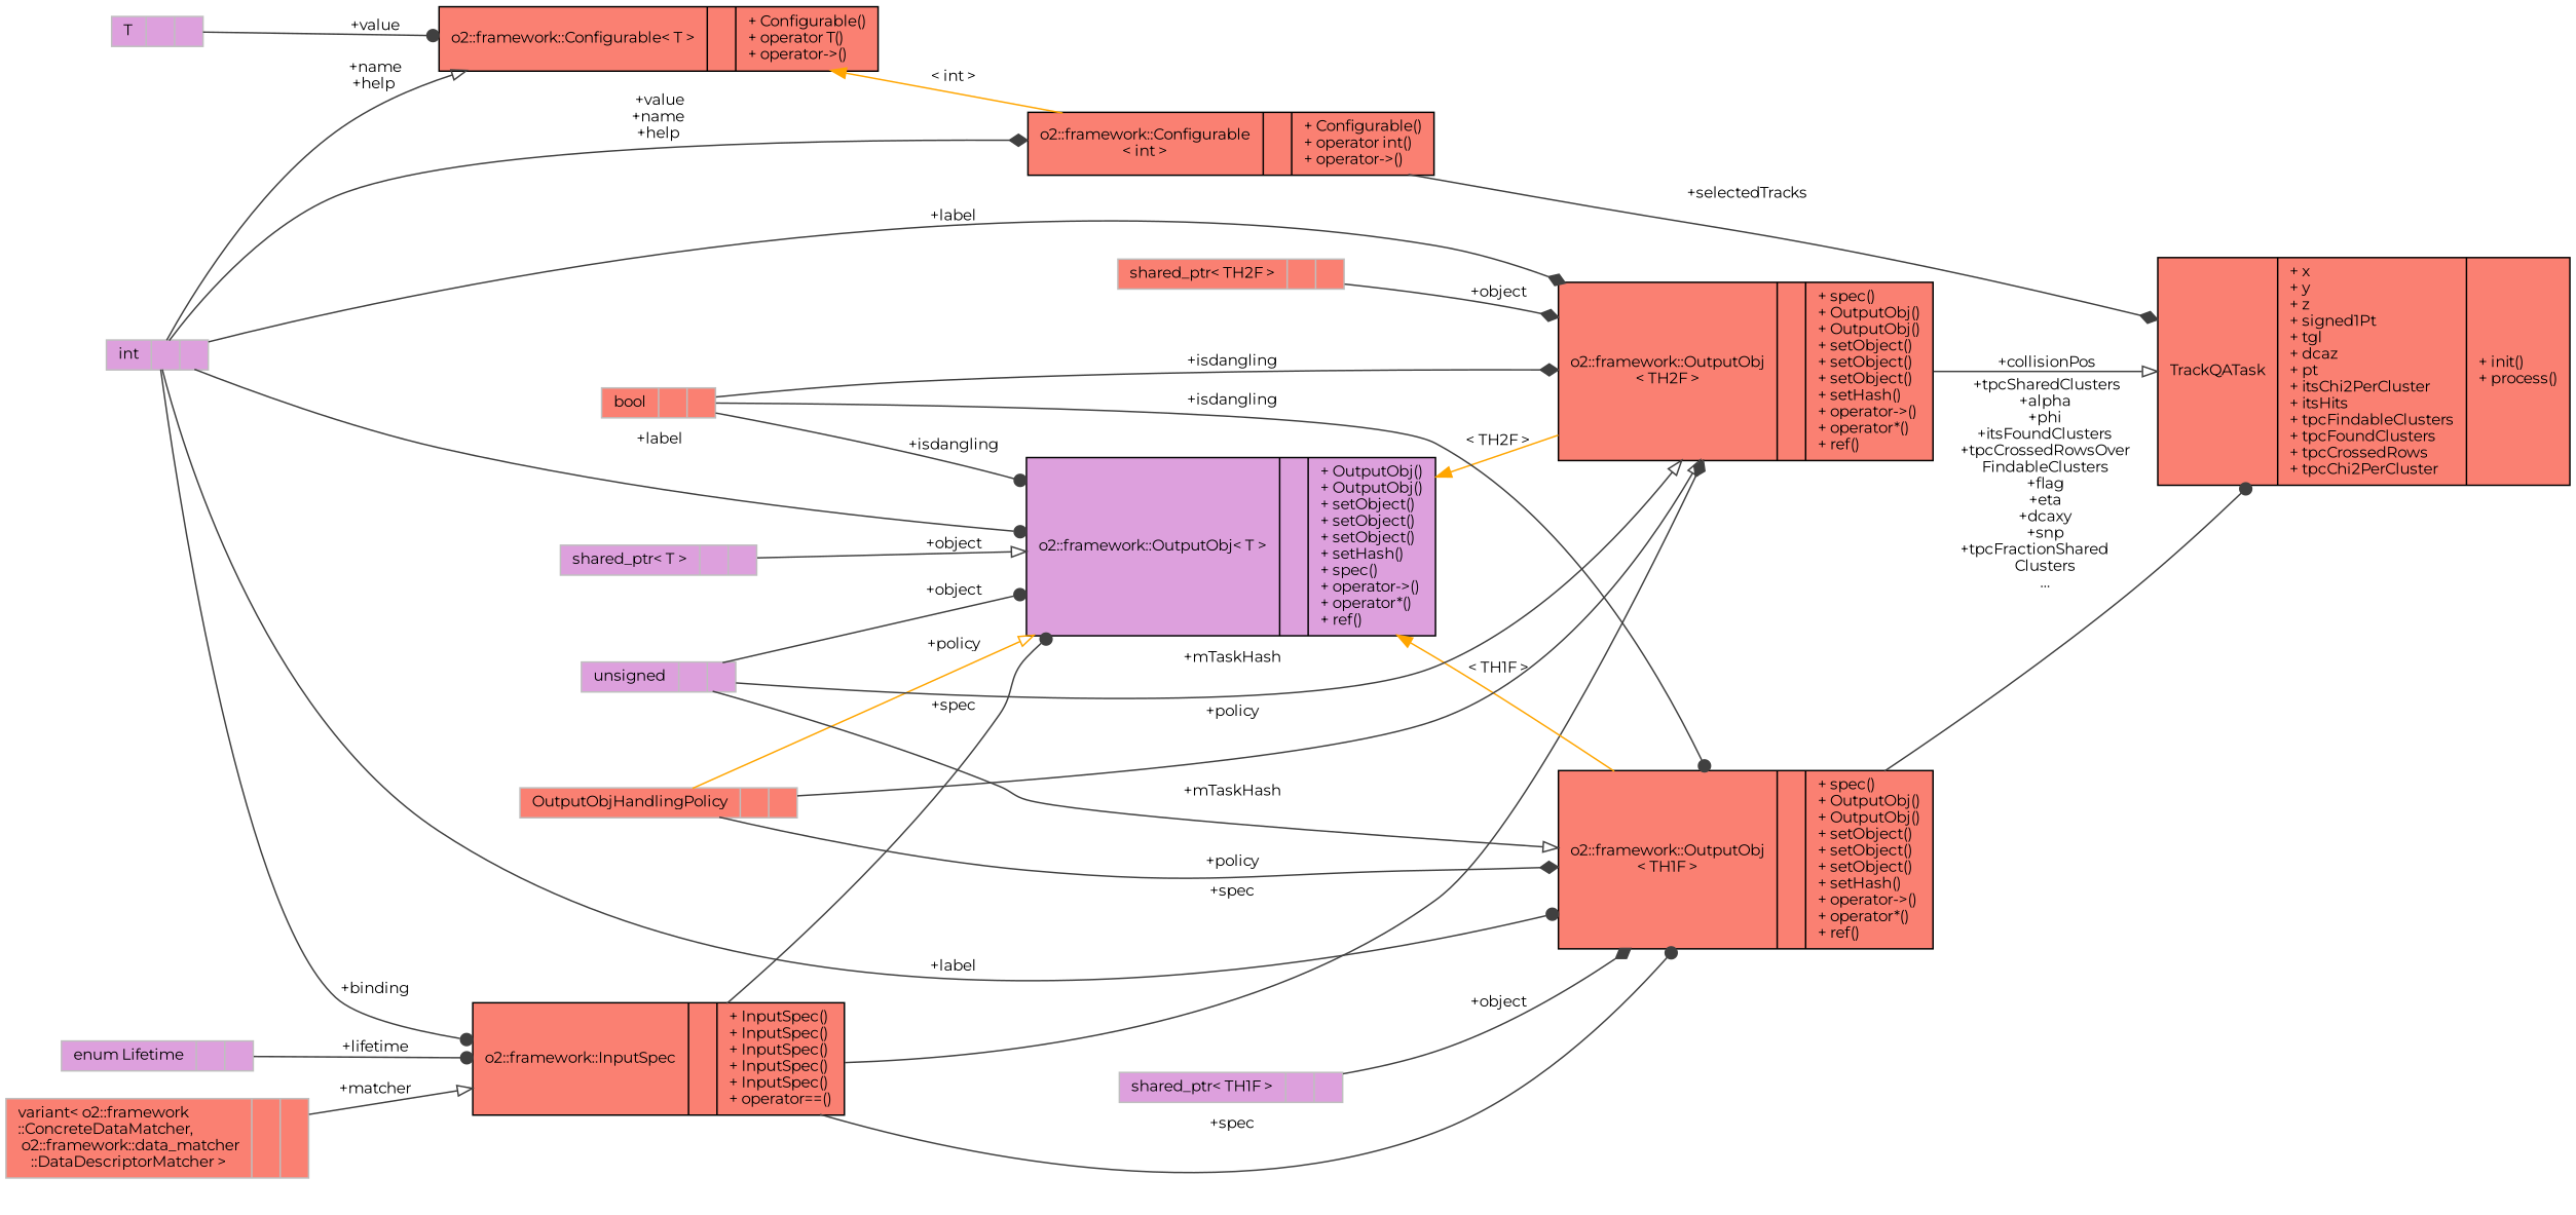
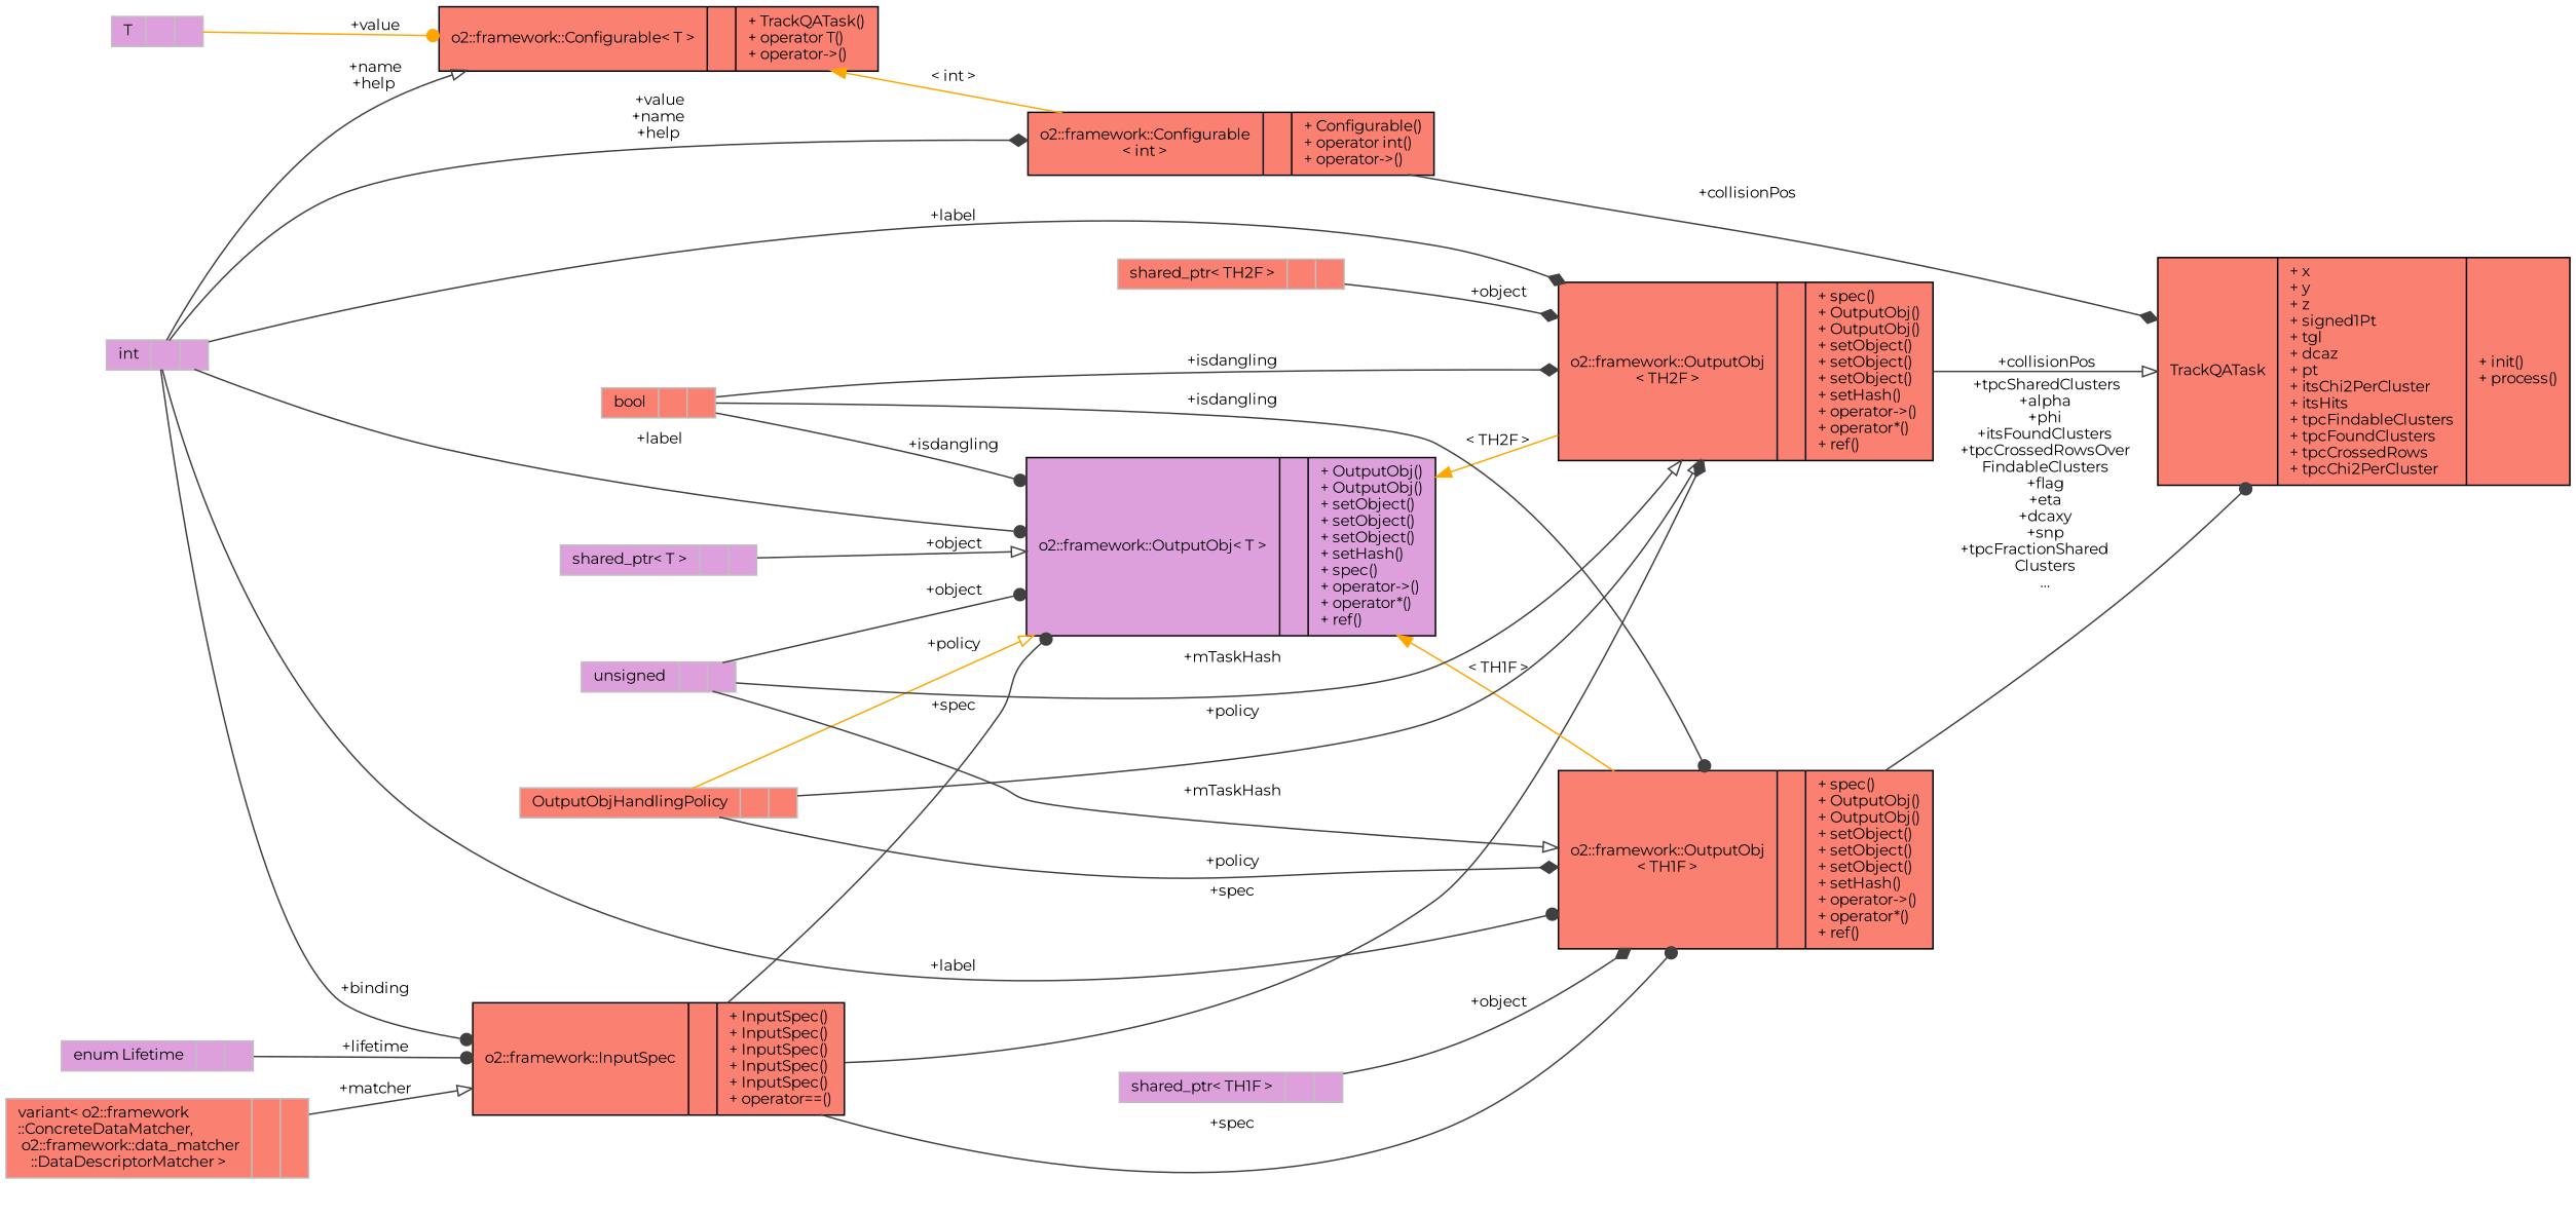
  digraph {
    fontname=Montserrat
    rankdir=LR
    node [color=grey75 fillcolor=salmon fontname=Montserrat fontsize=10 shape=record style=filled]
    edge [arrowhead=dot color=grey25 fontname=Montserrat fontsize=10 labelfontname=Helvetica labelfontsize=10 style=solid]
    n1 [color=black fontcolor=black height=0.2 label="{TrackQATask\n|+ x\l+ y\l+ z\l+ signed1Pt\l+ tgl\l+ dcaz\l+ pt\l+ itsChi2PerCluster\l+ itsHits\l+ tpcFindableClusters\l+ tpcFoundClusters\l+ tpcCrossedRows\l+ tpcChi2PerCluster\l|+ init()\l+ process()\l}" width=0.4]
    n2 [color=black height=0.2 label="{o2::framework::Configurable\l\< int \>\n||+ Configurable()\l+ operator int()\l+ operator-\>()\l}" width=0.4]
    n3 [fillcolor=plum height=0.2 label="{int\n||}" width=0.4]
-   n4 [color=black height=0.2 label="{o2::framework::Configurable\< T \>\n||+ Configurable()\l+ operator T()\l+ operator-\>()\l}" width=0.4]
+   n4 [color=black height=0.2 label="{o2::framework::Configurable\< T \>\n||+ TrackQATask()\l+ operator T()\l+ operator-\>()\l}" width=0.4]
    n5 [color=black height=0.2 label="{o2::framework::OutputObj\l\< TH2F \>\n||+ spec()\l+ OutputObj()\l+ OutputObj()\l+ setObject()\l+ setObject()\l+ setObject()\l+ setHash()\l+ operator-\>()\l+ operator*()\l+ ref()\l}" width=0.4]
    n6 [color=black height=0.2 label="{o2::framework::InputSpec\n||+ InputSpec()\l+ InputSpec()\l+ InputSpec()\l+ InputSpec()\l+ InputSpec()\l+ operator==()\l}" width=0.4]
    n7 [color=black fillcolor=plum height=0.2 label="{o2::framework::OutputObj\< T \>\n||+ OutputObj()\l+ OutputObj()\l+ setObject()\l+ setObject()\l+ setObject()\l+ setHash()\l+ spec()\l+ operator-\>()\l+ operator*()\l+ ref()\l}" width=0.4]
    n8 [color=black height=0.2 label="{o2::framework::OutputObj\l\< TH1F \>\n||+ spec()\l+ OutputObj()\l+ OutputObj()\l+ setObject()\l+ setObject()\l+ setObject()\l+ setHash()\l+ operator-\>()\l+ operator*()\l+ ref()\l}" width=0.4]
    n9 [fillcolor=plum height=0.2 label="{T\n||}" width=0.4]
    n10 [height=0.2 label="{OutputObjHandlingPolicy\n||}" width=0.4]
    n11 [height=0.2 label="{bool\n||}" width=0.4]
    n12 [fillcolor=plum height=0.2 label="{enum Lifetime\n||}" width=0.4]
    n13 [height=0.2 label="{variant\< o2::framework\l::ConcreteDataMatcher,\l o2::framework::data_matcher\l::DataDescriptorMatcher \>\n||}" width=0.4]
    n14 [height=0.2 label="{shared_ptr\< TH2F \>\n||}" width=0.4]
    n15 [fillcolor=plum height=0.2 label="{unsigned\n||}" width=0.4]
    n16 [fillcolor=plum height=0.2 label="{shared_ptr\< T \>\n||}" width=0.4]
    n17 [fillcolor=plum height=0.2 label="{shared_ptr\< TH1F \>\n||}" width=0.4]
-   n2 -> n1 [arrowhead=diamond label=" +selectedTracks"]
+   n2 -> n1 [arrowhead=diamond label=" +collisionPos"]
    n3 -> n2 [arrowhead=diamond label=" +value\n+name\n+help"]
    n3 -> n4 [arrowhead=onormal label=" +name\n+help"]
    n3 -> n5 [arrowhead=diamond label=" +label"]
    n3 -> n6 [label=" +binding"]
    n3 -> n7 [label=" +label"]
    n3 -> n8 [label=" +label"]
    n4 -> n2 [color=orange dir=back label=" \< int \>" arrowhead=""]
    n5 -> n1 [arrowhead=onormal label=" +collisionPos"]
    n6 -> n5 [arrowhead=diamond label=" +spec"]
    n6 -> n7 [label=" +spec"]
    n6 -> n8 [label=" +spec"]
    n7 -> n5 [color=orange dir=back label=" \< TH2F \>" arrowhead=""]
    n7 -> n8 [color=orange dir=back label=" \< TH1F \>" arrowhead=""]
    n8 -> n1 [label=" +tpcSharedClusters\n+alpha\n+phi\n+itsFoundClusters\n+tpcCrossedRowsOver\lFindableClusters\n+flag\n+eta\n+dcaxy\n+snp\n+tpcFractionShared\lClusters\n..."]
-   n9 -> n4 [label=" +value"]
+   n9 -> n4 [color=orange label=" +value"]
    n10 -> n5 [arrowhead=onormal label=" +policy"]
    n10 -> n7 [arrowhead=onormal color=orange label=" +policy"]
    n10 -> n8 [arrowhead=diamond label=" +policy"]
    n11 -> n5 [arrowhead=diamond label=" +isdangling"]
    n11 -> n7 [label=" +isdangling"]
    n11 -> n8 [label=" +isdangling"]
    n12 -> n6 [label=" +lifetime"]
    n13 -> n6 [arrowhead=onormal label=" +matcher"]
    n14 -> n5 [arrowhead=diamond label=" +object"]
    n15 -> n5 [arrowhead=onormal label=" +mTaskHash"]
    n15 -> n7 [label=" +object"]
    n15 -> n8 [arrowhead=onormal label=" +mTaskHash"]
    n16 -> n7 [arrowhead=onormal label=" +object"]
    n17 -> n8 [arrowhead=diamond label=" +object"]
  }
